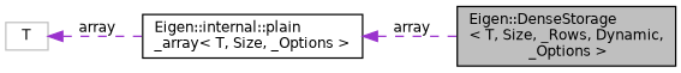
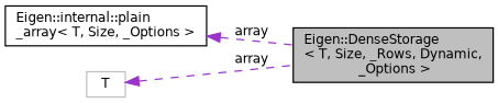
  digraph {
    rankdir=LR
    node [color=black fillcolor=white fontname=Helvetica fontsize=10 shape=record style=filled]
    edge [color=darkorchid3 dir=back fontname=Helvetica fontsize=10 labelfontname=Helvetica labelfontsize=10 style=dashed]
    n1 [fillcolor=grey75 fontcolor=black height=0.2 label="Eigen::DenseStorage\l\< T, Size, _Rows, Dynamic,\l _Options \>" width=0.4]
    n2 [height=0.2 label="Eigen::internal::plain\l_array\< T, Size, _Options \>" width=0.4]
    n3 [color=grey75 height=0.2 label=T width=0.4]
    n2 -> n1 [label=" array"]
-   n3 -> n2 [label=" array"]
+   n3 -> n1 [label=" array"]
  }
